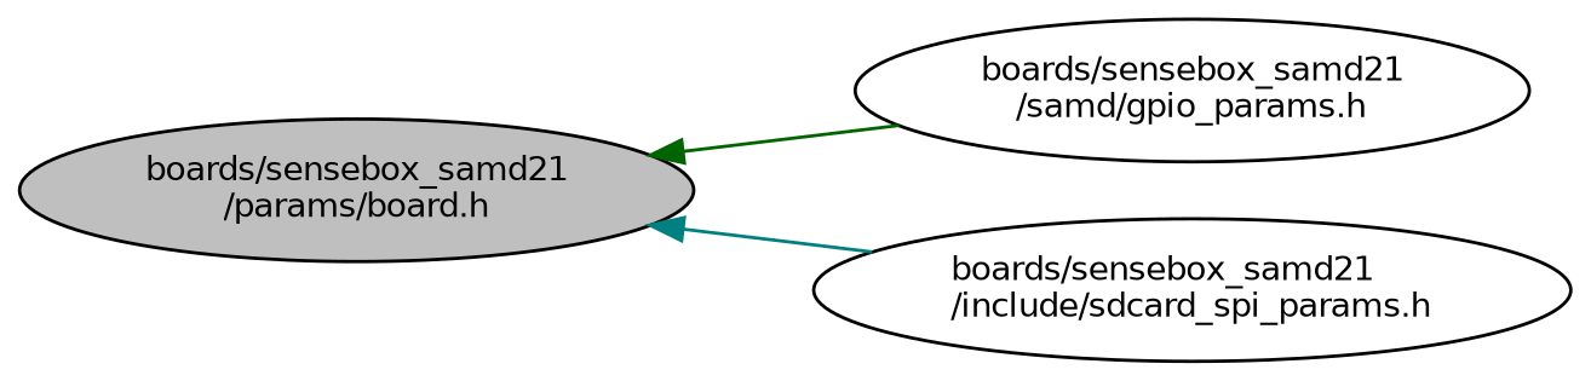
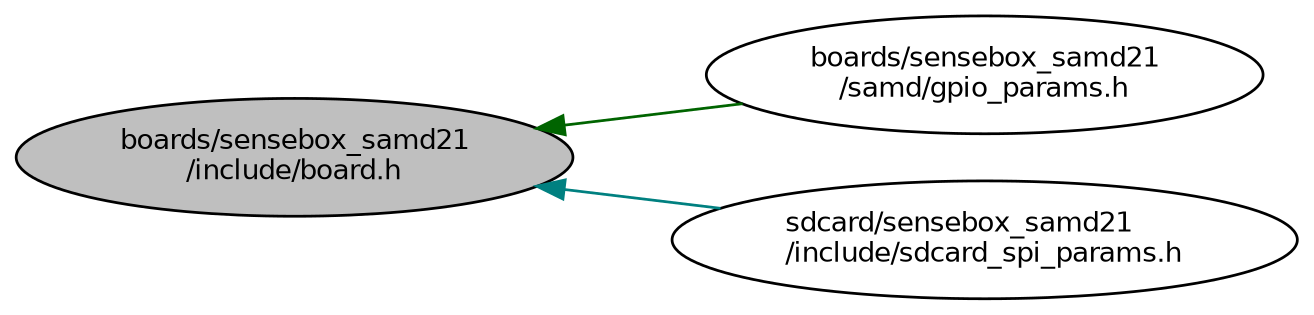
  digraph {
    rankdir=LR
    node [color=black fillcolor=white fontname=Helvetica fontsize=10 shape=ellipse style=filled]
    edge [dir=back fontname=Helvetica fontsize=10 labelfontname=Helvetica labelfontsize=10 style=solid]
-   n1 [fillcolor=grey75 fontcolor=black height=0.2 label="boards/sensebox_samd21\l/params/board.h" width=0.4]
+   n1 [fillcolor=grey75 fontcolor=black height=0.2 label="boards/sensebox_samd21\l/include/board.h" width=0.4]
    n2 [height=0.2 label="boards/sensebox_samd21\l/samd/gpio_params.h" width=0.4]
-   n3 [height=0.2 label="boards/sensebox_samd21\l/include/sdcard_spi_params.h" width=0.4]
+   n3 [height=0.2 label="sdcard/sensebox_samd21\l/include/sdcard_spi_params.h" width=0.4]
    n1 -> n2 [color=darkgreen]
    n1 -> n3 [color=teal]
  }
